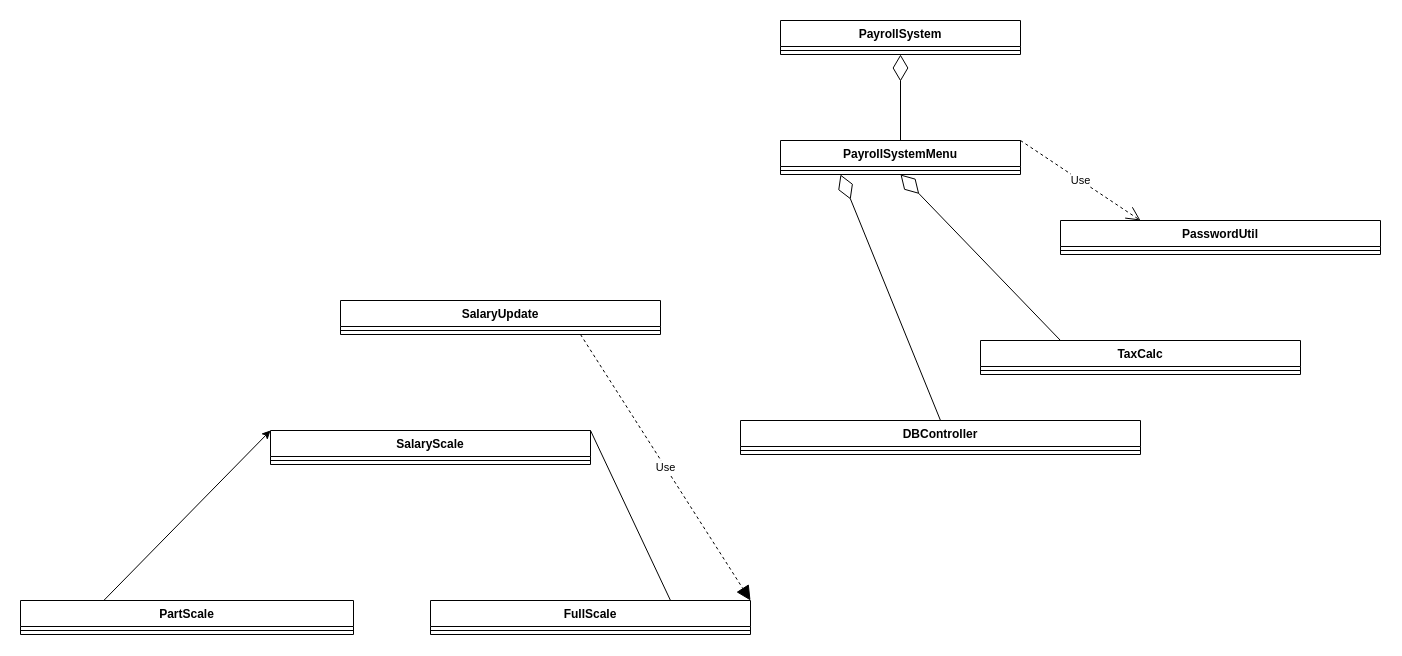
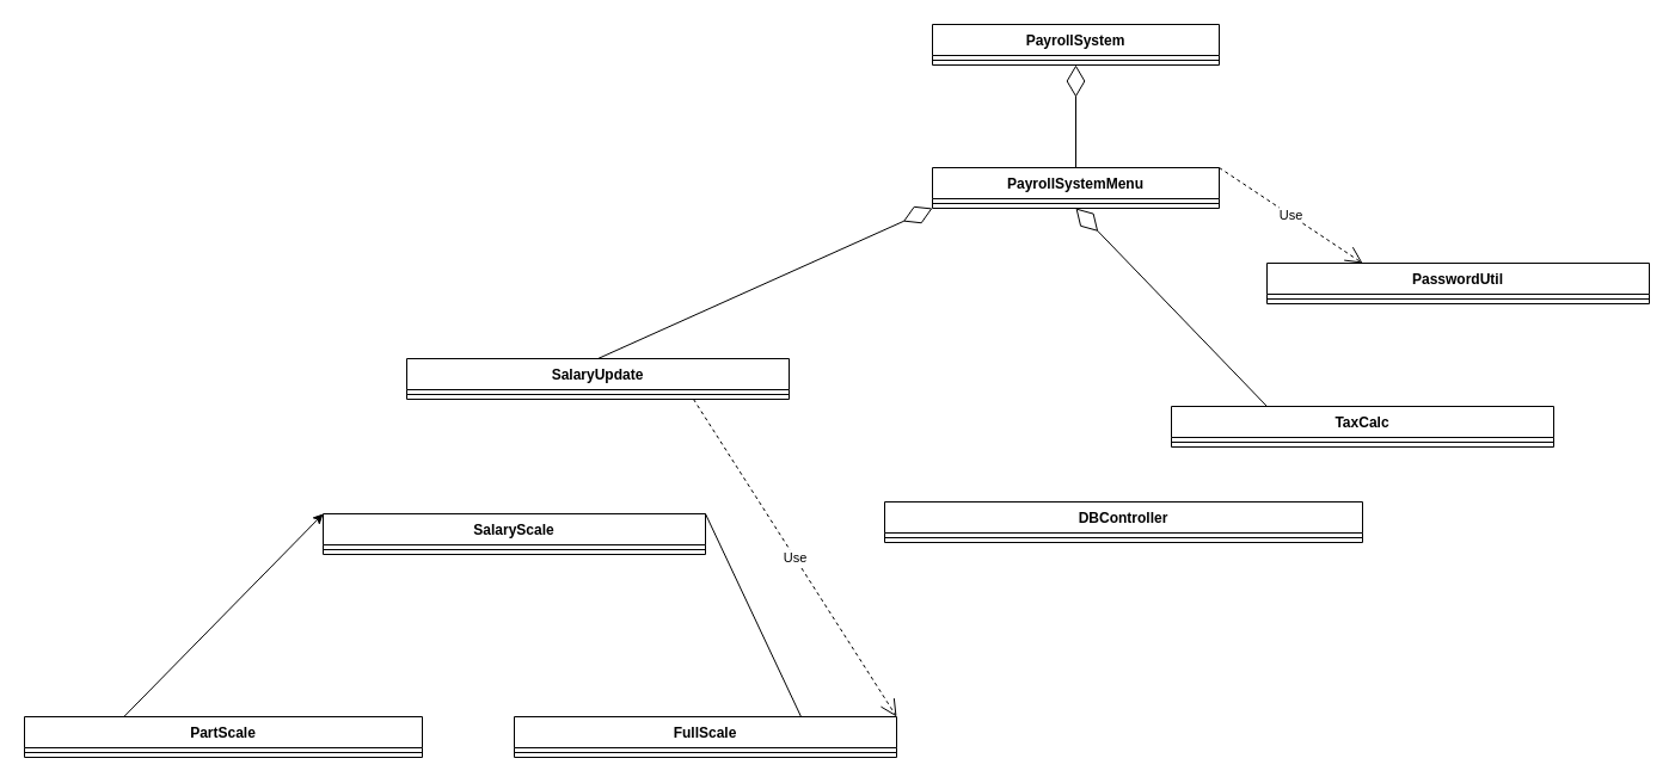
  <mxCell id="0" />
  <mxCell id="1" parent="0" />
  <mxCell id="2" value="PayrollSystem" style="swimlane;fontStyle=1;align=center;verticalAlign=top;childLayout=stackLayout;horizontal=1;startSize=26;horizontalStack=0;resizeParent=1;resizeParentMax=0;resizeLast=0;collapsible=1;marginBottom=0;whiteSpace=wrap;html=1;" parent="1" vertex="1"><mxGeometry x="780" width="240" height="34" as="geometry" y="20" /></mxCell>
  <mxCell id="3" value="" style="line;strokeWidth=1;fillColor=none;align=left;verticalAlign=middle;spacingTop=-1;spacingLeft=3;spacingRight=3;rotatable=0;labelPosition=right;points=[];portConstraint=eastwest;strokeColor=inherit;" parent="2" vertex="1"><mxGeometry y="26" width="240" height="8" as="geometry" /></mxCell>
  <mxCell id="4" value="PayrollSystemMenu" style="swimlane;fontStyle=1;align=center;verticalAlign=top;childLayout=stackLayout;horizontal=1;startSize=26;horizontalStack=0;resizeParent=1;resizeParentMax=0;resizeLast=0;collapsible=1;marginBottom=0;whiteSpace=wrap;html=1;" parent="1" vertex="1"><mxGeometry x="780" y="140" width="240" height="34" as="geometry" /></mxCell>
  <mxCell id="5" value="" style="line;strokeWidth=1;fillColor=none;align=left;verticalAlign=middle;spacingTop=-1;spacingLeft=3;spacingRight=3;rotatable=0;labelPosition=right;points=[];portConstraint=eastwest;strokeColor=inherit;" parent="4" vertex="1"><mxGeometry y="26" width="240" height="8" as="geometry" /></mxCell>
  <mxCell id="6" value="DBController" style="swimlane;fontStyle=1;align=center;verticalAlign=top;childLayout=stackLayout;horizontal=1;startSize=26;horizontalStack=0;resizeParent=1;resizeParentMax=0;resizeLast=0;collapsible=1;marginBottom=0;whiteSpace=wrap;html=1;" parent="1" vertex="1"><mxGeometry x="740" y="420" width="400" height="34" as="geometry" /></mxCell>
  <mxCell id="7" value="" style="line;strokeWidth=1;fillColor=none;align=left;verticalAlign=middle;spacingTop=-1;spacingLeft=3;spacingRight=3;rotatable=0;labelPosition=right;points=[];portConstraint=eastwest;strokeColor=inherit;" parent="6" vertex="1"><mxGeometry y="26" width="400" height="8" as="geometry" /></mxCell>
  <mxCell id="8" value="PasswordUtil" style="swimlane;fontStyle=1;align=center;verticalAlign=top;childLayout=stackLayout;horizontal=1;startSize=26;horizontalStack=0;resizeParent=1;resizeParentMax=0;resizeLast=0;collapsible=1;marginBottom=0;whiteSpace=wrap;html=1;" parent="1" vertex="1"><mxGeometry x="1060" y="220" width="320" height="34" as="geometry" /></mxCell>
  <mxCell id="9" value="" style="line;strokeWidth=1;fillColor=none;align=left;verticalAlign=middle;spacingTop=-1;spacingLeft=3;spacingRight=3;rotatable=0;labelPosition=right;points=[];portConstraint=eastwest;strokeColor=inherit;" parent="8" vertex="1"><mxGeometry y="26" width="320" height="8" as="geometry" /></mxCell>
  <mxCell id="10" value="SalaryUpdate" style="swimlane;fontStyle=1;align=center;verticalAlign=top;childLayout=stackLayout;horizontal=1;startSize=26;horizontalStack=0;resizeParent=1;resizeParentMax=0;resizeLast=0;collapsible=1;marginBottom=0;whiteSpace=wrap;html=1;" parent="1" vertex="1"><mxGeometry x="340" y="300" width="320" height="34" as="geometry" /></mxCell>
  <mxCell id="11" value="" style="line;strokeWidth=1;fillColor=none;align=left;verticalAlign=middle;spacingTop=-1;spacingLeft=3;spacingRight=3;rotatable=0;labelPosition=right;points=[];portConstraint=eastwest;strokeColor=inherit;" parent="10" vertex="1"><mxGeometry y="26" width="320" height="8" as="geometry" /></mxCell>
  <mxCell id="12" value="TaxCalc" style="swimlane;fontStyle=1;align=center;verticalAlign=top;childLayout=stackLayout;horizontal=1;startSize=26;horizontalStack=0;resizeParent=1;resizeParentMax=0;resizeLast=0;collapsible=1;marginBottom=0;whiteSpace=wrap;html=1;" parent="1" vertex="1"><mxGeometry x="980" y="340" width="320" height="34" as="geometry" /></mxCell>
  <mxCell id="13" value="" style="line;strokeWidth=1;fillColor=none;align=left;verticalAlign=middle;spacingTop=-1;spacingLeft=3;spacingRight=3;rotatable=0;labelPosition=right;points=[];portConstraint=eastwest;strokeColor=inherit;" parent="12" vertex="1"><mxGeometry y="26" width="320" height="8" as="geometry" /></mxCell>
  <mxCell id="14" value="FullScale" style="swimlane;fontStyle=1;align=center;verticalAlign=top;childLayout=stackLayout;horizontal=1;startSize=26;horizontalStack=0;resizeParent=1;resizeParentMax=0;resizeLast=0;collapsible=1;marginBottom=0;whiteSpace=wrap;html=1;" parent="1" vertex="1"><mxGeometry x="430" y="600" width="320" height="34" as="geometry" /></mxCell>
  <mxCell id="15" value="" style="line;strokeWidth=1;fillColor=none;align=left;verticalAlign=middle;spacingTop=-1;spacingLeft=3;spacingRight=3;rotatable=0;labelPosition=right;points=[];portConstraint=eastwest;strokeColor=inherit;" parent="14" vertex="1"><mxGeometry y="26" width="320" height="8" as="geometry" /></mxCell>
  <mxCell id="16" value="PartScale" style="swimlane;fontStyle=1;align=center;verticalAlign=top;childLayout=stackLayout;horizontal=1;startSize=26;horizontalStack=0;resizeParent=1;resizeParentMax=0;resizeLast=0;collapsible=1;marginBottom=0;whiteSpace=wrap;html=1;" parent="1" vertex="1"><mxGeometry x="20" y="600" width="333" height="34" as="geometry" /></mxCell>
  <mxCell id="17" value="" style="line;strokeWidth=1;fillColor=none;align=left;verticalAlign=middle;spacingTop=-1;spacingLeft=3;spacingRight=3;rotatable=0;labelPosition=right;points=[];portConstraint=eastwest;strokeColor=inherit;" parent="16" vertex="1"><mxGeometry y="26" width="333" height="8" as="geometry" /></mxCell>
  <mxCell id="18" value="SalaryScale" style="swimlane;fontStyle=1;align=center;verticalAlign=top;childLayout=stackLayout;horizontal=1;startSize=26;horizontalStack=0;resizeParent=1;resizeParentMax=0;resizeLast=0;collapsible=1;marginBottom=0;whiteSpace=wrap;html=1;" parent="1" vertex="1"><mxGeometry x="270" y="430" width="320" height="34" as="geometry" /></mxCell>
  <mxCell id="19" value="" style="line;strokeWidth=1;fillColor=none;align=left;verticalAlign=middle;spacingTop=-1;spacingLeft=3;spacingRight=3;rotatable=0;labelPosition=right;points=[];portConstraint=eastwest;strokeColor=inherit;" parent="18" vertex="1"><mxGeometry y="26" width="320" height="8" as="geometry" /></mxCell>
  <mxCell id="20" value="Use" style="endArrow=open;endSize=12;dashed=1;html=1;rounded=0;exitX=1;exitY=0;exitDx=0;exitDy=0;entryX=0.25;entryY=0;entryDx=0;entryDy=0;" parent="1" source="4" target="8" edge="1"><mxGeometry width="160" relative="1" as="geometry"><mxPoint x="1020" y="551" as="sourcePoint" /><mxPoint x="1280.8" y="282.2" as="targetPoint" /></mxGeometry></mxCell>
  <mxCell id="21" value="" style="endArrow=diamondThin;endFill=0;endSize=24;html=1;rounded=0;entryX=0.5;entryY=1;entryDx=0;entryDy=0;exitX=0.25;exitY=0;exitDx=0;exitDy=0;" parent="1" source="12" target="4" edge="1"><mxGeometry width="160" relative="1" as="geometry"><mxPoint x="900" y="1180" as="sourcePoint" /><mxPoint x="1020" y="551" as="targetPoint" /></mxGeometry></mxCell>
- <mxCell id="22" value="" style="endArrow=diamondThin;endFill=0;endSize=24;html=1;rounded=0;exitX=0.5;exitY=0;exitDx=0;exitDy=0;entryX=0.25;entryY=1;entryDx=0;entryDy=0;" parent="1" source="6" target="4" edge="1"><mxGeometry width="160" relative="1" as="geometry"><mxPoint x="1230" y="1110" as="sourcePoint" /><mxPoint x="1020" y="551" as="targetPoint" /></mxGeometry></mxCell>
  <mxCell id="23" value="" style="endArrow=classic;html=1;rounded=0;entryX=0;entryY=0;entryDx=0;entryDy=0;exitX=0.25;exitY=0;exitDx=0;exitDy=0;" parent="1" source="16" target="18" edge="1"><mxGeometry width="50" height="50" relative="1" as="geometry"><mxPoint x="430" y="810" as="sourcePoint" /><mxPoint x="320" y="770" as="targetPoint" /></mxGeometry></mxCell>
  <mxCell id="24" value="" style="endArrow=none;html=1;rounded=0;entryX=1;entryY=0;entryDx=0;entryDy=0;exitX=0.75;exitY=0;exitDx=0;exitDy=0;" parent="1" source="14" target="18" edge="1"><mxGeometry width="50" height="50" relative="1" as="geometry"><mxPoint x="153" y="890" as="sourcePoint" /><mxPoint x="280" y="701" as="targetPoint" /></mxGeometry></mxCell>
+ <mxCell id="25" value="" style="endArrow=diamondThin;endFill=0;endSize=24;html=1;rounded=0;exitX=0.5;exitY=0;exitDx=0;exitDy=0;entryX=0;entryY=1;entryDx=0;entryDy=0;" parent="1" source="10" target="4" edge="1"><mxGeometry width="160" relative="1" as="geometry"><mxPoint x="810" y="1310" as="sourcePoint" /><mxPoint x="780" y="551" as="targetPoint" /></mxGeometry></mxCell>
  <mxCell id="26" value="" style="endArrow=diamondThin;endFill=0;endSize=24;html=1;rounded=0;entryX=0.5;entryY=1;entryDx=0;entryDy=0;exitX=0.5;exitY=0;exitDx=0;exitDy=0;" parent="1" source="4" target="2" edge="1"><mxGeometry width="160" relative="1" as="geometry"><mxPoint x="690" y="290" as="sourcePoint" /><mxPoint x="850" y="290" as="targetPoint" /></mxGeometry></mxCell>
- <mxCell id="27" value="Use" style="endArrow=block;endSize=12;dashed=1;html=1;entryX=1;entryY=0;entryDx=0;entryDy=0;exitX=0.75;exitY=1;exitDx=0;exitDy=0;" edge="1" parent="1" source="10" target="14"><mxGeometry width="160" relative="1" as="geometry"><mxPoint x="500" y="590" as="sourcePoint" /><mxPoint x="660" y="590" as="targetPoint" /></mxGeometry></mxCell>
+ <mxCell id="27" value="Use" style="endArrow=open;endSize=12;dashed=1;html=1;entryX=1;entryY=0;entryDx=0;entryDy=0;exitX=0.75;exitY=1;exitDx=0;exitDy=0;" edge="1" parent="1" source="10" target="14"><mxGeometry width="160" relative="1" as="geometry"><mxPoint x="500" y="590" as="sourcePoint" /><mxPoint x="660" y="590" as="targetPoint" /></mxGeometry></mxCell>
